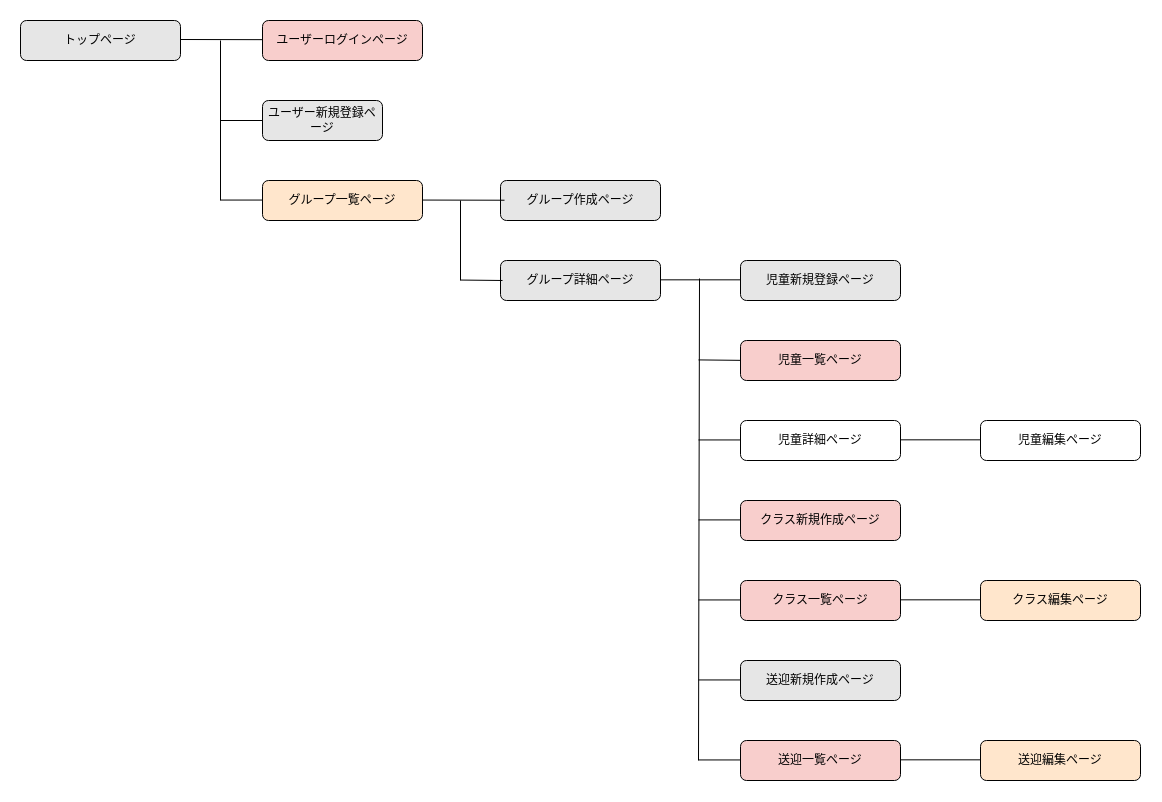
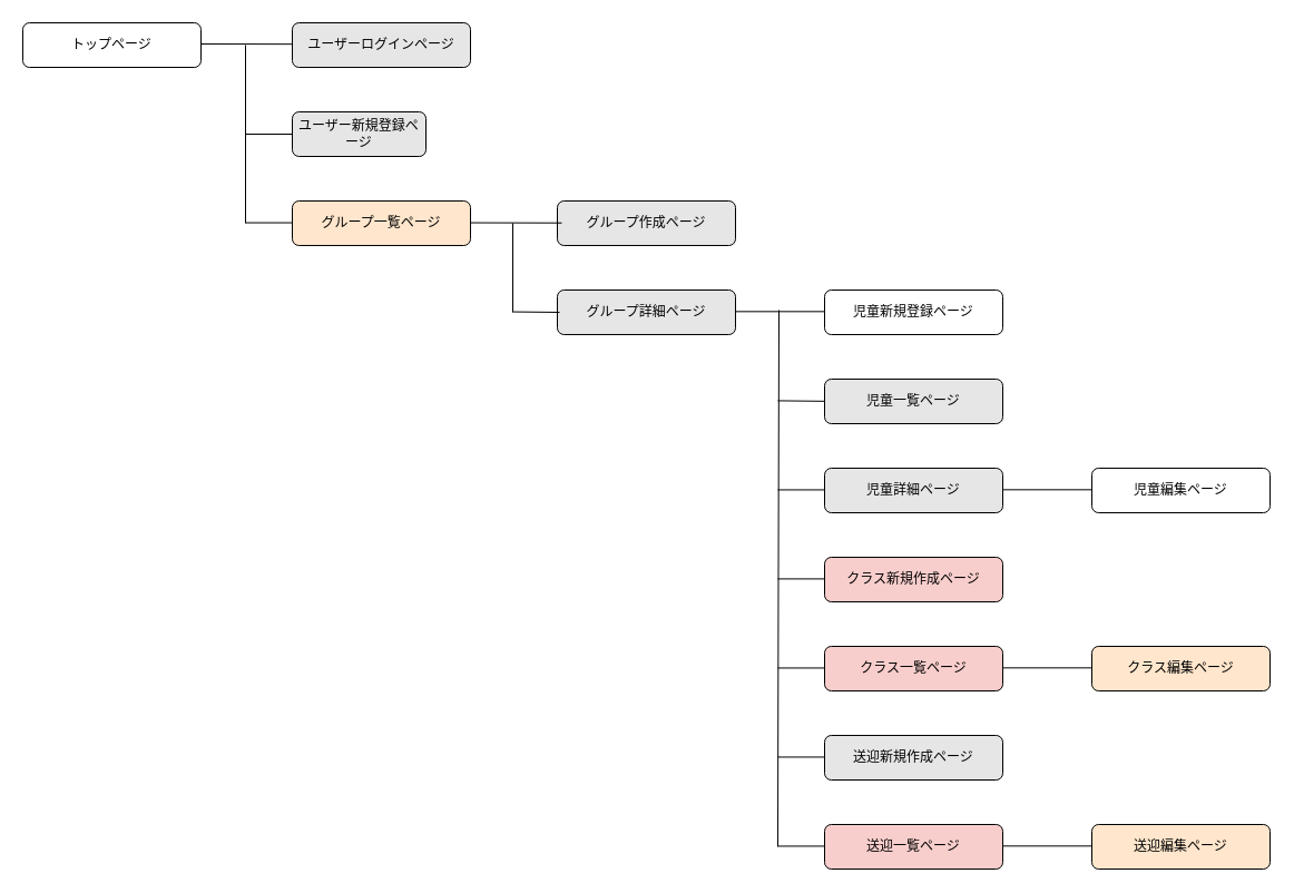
  <mxCell id="0" />
  <mxCell id="1" parent="0" />
- <mxCell id="2" value="トップページ" style="rounded=1;whiteSpace=wrap;html=1;fillColor=#E6E6E6;fontColor=#000000;strokeWidth=1;strokeColor=#000000;movable=1;cloneable=1;deletable=1;snapToPoint=0;" parent="1" vertex="1"><mxGeometry x="20" y="20" width="160" height="40" as="geometry" /></mxCell>
+ <mxCell id="2" value="トップページ" style="rounded=1;whiteSpace=wrap;html=1;fillColor=#ffffff;fontColor=#000000;strokeWidth=1;strokeColor=#000000;movable=1;cloneable=1;deletable=1;snapToPoint=0;" parent="1" vertex="1"><mxGeometry x="20" y="20" width="160" height="40" as="geometry" /></mxCell>
  <mxCell id="3" value="グループ詳細ページ" style="rounded=1;whiteSpace=wrap;html=1;fillColor=#E6E6E6;fontColor=#000000;strokeWidth=1;strokeColor=#000000;movable=1;cloneable=1;deletable=1;snapToPoint=0;" parent="1" vertex="1"><mxGeometry x="500" y="260" width="160" height="40" as="geometry" /></mxCell>
  <mxCell id="4" value="ユーザー新規登録ページ" style="rounded=1;whiteSpace=wrap;html=1;fillColor=#E6E6E6;fontColor=#000000;strokeWidth=1;strokeColor=#000000;movable=1;cloneable=1;deletable=1;snapToPoint=0;" parent="1" vertex="1"><mxGeometry x="262" y="100" width="120" height="40" as="geometry" /></mxCell>
- <mxCell id="5" value="ユーザーログインページ" style="rounded=1;whiteSpace=wrap;html=1;fillColor=#f8cecc;fontColor=#000000;strokeWidth=1;strokeColor=#000000;movable=1;cloneable=1;deletable=1;snapToPoint=0;" parent="1" vertex="1"><mxGeometry x="262" y="20" width="160" height="40" as="geometry" /></mxCell>
- <mxCell id="6" value="児童新規登録ページ" style="rounded=1;whiteSpace=wrap;html=1;fillColor=#E6E6E6;fontColor=#000000;strokeWidth=1;strokeColor=#000000;movable=1;cloneable=1;deletable=1;snapToPoint=0;" parent="1" vertex="1"><mxGeometry x="740" y="260" width="160" height="40" as="geometry" /></mxCell>
+ <mxCell id="5" value="ユーザーログインページ" style="rounded=1;whiteSpace=wrap;html=1;fillColor=#E6E6E6;fontColor=#000000;strokeWidth=1;strokeColor=#000000;movable=1;cloneable=1;deletable=1;snapToPoint=0;" parent="1" vertex="1"><mxGeometry x="262" y="20" width="160" height="40" as="geometry" /></mxCell>
+ <mxCell id="6" value="児童新規登録ページ" style="rounded=1;whiteSpace=wrap;html=1;fillColor=#ffffff;fontColor=#000000;strokeWidth=1;strokeColor=#000000;movable=1;cloneable=1;deletable=1;snapToPoint=0;" parent="1" vertex="1"><mxGeometry x="740" y="260" width="160" height="40" as="geometry" /></mxCell>
  <mxCell id="7" value="クラス一覧ページ" style="rounded=1;whiteSpace=wrap;html=1;fillColor=#f8cecc;fontColor=#000000;strokeWidth=1;strokeColor=#000000;movable=1;cloneable=1;deletable=1;snapToPoint=0;" parent="1" vertex="1"><mxGeometry x="740" y="580" width="160" height="40" as="geometry" /></mxCell>
- <mxCell id="8" value="児童詳細ページ" style="rounded=1;whiteSpace=wrap;html=1;fillColor=#ffffff;fontColor=#000000;strokeWidth=1;strokeColor=#000000;movable=1;cloneable=1;deletable=1;snapToPoint=0;" parent="1" vertex="1"><mxGeometry x="740" y="420" width="160" height="40" as="geometry" /></mxCell>
+ <mxCell id="8" value="児童詳細ページ" style="rounded=1;whiteSpace=wrap;html=1;fillColor=#E6E6E6;fontColor=#000000;strokeWidth=1;strokeColor=#000000;movable=1;cloneable=1;deletable=1;snapToPoint=0;" parent="1" vertex="1"><mxGeometry x="740" y="420" width="160" height="40" as="geometry" /></mxCell>
  <mxCell id="9" value="送迎新規作成ページ" style="rounded=1;whiteSpace=wrap;html=1;fillColor=#E6E6E6;fontColor=#000000;strokeWidth=1;strokeColor=#000000;movable=1;cloneable=1;deletable=1;snapToPoint=0;" parent="1" vertex="1"><mxGeometry x="740" y="660" width="160" height="40" as="geometry" /></mxCell>
  <mxCell id="10" value="送迎一覧ページ" style="rounded=1;whiteSpace=wrap;html=1;fillColor=#f8cecc;fontColor=#000000;strokeWidth=1;strokeColor=#000000;movable=1;cloneable=1;deletable=1;snapToPoint=0;" parent="1" vertex="1"><mxGeometry x="740" y="740" width="160" height="40" as="geometry" /></mxCell>
  <mxCell id="11" value="クラス新規作成ページ" style="rounded=1;whiteSpace=wrap;html=1;fillColor=#f8cecc;fontColor=#000000;strokeWidth=1;strokeColor=#000000;movable=1;cloneable=1;deletable=1;snapToPoint=0;" parent="1" vertex="1"><mxGeometry x="740" y="500" width="160" height="40" as="geometry" /></mxCell>
  <mxCell id="12" value="送迎編集ページ" style="rounded=1;whiteSpace=wrap;html=1;fillColor=#ffe6cc;fontColor=#000000;strokeWidth=1;strokeColor=#000000;movable=1;cloneable=1;deletable=1;snapToPoint=0;" parent="1" vertex="1"><mxGeometry x="980" y="740" width="160" height="40" as="geometry" /></mxCell>
  <mxCell id="13" value="クラス編集ページ" style="rounded=1;whiteSpace=wrap;html=1;fillColor=#ffe6cc;fontColor=#000000;strokeWidth=1;strokeColor=#000000;movable=1;cloneable=1;deletable=1;snapToPoint=0;" parent="1" vertex="1"><mxGeometry x="980" y="580" width="160" height="40" as="geometry" /></mxCell>
  <mxCell id="14" value="児童編集ページ" style="rounded=1;whiteSpace=wrap;html=1;fillColor=#ffffff;fontColor=#000000;strokeWidth=1;strokeColor=#000000;movable=1;cloneable=1;deletable=1;snapToPoint=0;" parent="1" vertex="1"><mxGeometry x="980" y="420" width="160" height="40" as="geometry" /></mxCell>
  <mxCell id="15" value="" style="endArrow=none;html=1;rounded=0;fontFamily=Helvetica;fontSize=12;fontColor=#000000;strokeColor=#000000;strokeWidth=1;" parent="1" edge="1"><mxGeometry width="50" height="50" relative="1" as="geometry"><mxPoint x="220" y="200" as="sourcePoint" /><mxPoint x="220" y="40" as="targetPoint" /></mxGeometry></mxCell>
  <mxCell id="16" value="" style="endArrow=none;html=1;rounded=0;fontFamily=Helvetica;fontSize=12;fontColor=#000000;strokeColor=#000000;strokeWidth=1;entryX=0;entryY=0.5;entryDx=0;entryDy=0;exitX=1;exitY=0.5;exitDx=0;exitDy=0;" parent="1" edge="1"><mxGeometry width="50" height="50" relative="1" as="geometry"><mxPoint x="660" y="279.33" as="sourcePoint" /><mxPoint x="740" y="279.33" as="targetPoint" /></mxGeometry></mxCell>
  <mxCell id="17" value="" style="endArrow=none;html=1;rounded=0;fontFamily=Helvetica;fontSize=12;fontColor=#000000;strokeColor=#000000;strokeWidth=1;entryX=0;entryY=0.5;entryDx=0;entryDy=0;exitX=1;exitY=0.5;exitDx=0;exitDy=0;" parent="1" edge="1"><mxGeometry width="50" height="50" relative="1" as="geometry"><mxPoint x="900" y="439.33" as="sourcePoint" /><mxPoint x="980" y="439.33" as="targetPoint" /></mxGeometry></mxCell>
  <mxCell id="18" value="" style="endArrow=none;html=1;rounded=0;fontFamily=Helvetica;fontSize=12;fontColor=#000000;strokeColor=#000000;strokeWidth=1;entryX=0;entryY=0.5;entryDx=0;entryDy=0;exitX=1;exitY=0.5;exitDx=0;exitDy=0;" parent="1" edge="1"><mxGeometry width="50" height="50" relative="1" as="geometry"><mxPoint x="900" y="599.33" as="sourcePoint" /><mxPoint x="980" y="599.33" as="targetPoint" /></mxGeometry></mxCell>
  <mxCell id="19" value="" style="endArrow=none;html=1;rounded=0;fontFamily=Helvetica;fontSize=12;fontColor=#000000;strokeColor=#000000;strokeWidth=1;entryX=0;entryY=0.5;entryDx=0;entryDy=0;exitX=1;exitY=0.5;exitDx=0;exitDy=0;" parent="1" edge="1"><mxGeometry width="50" height="50" relative="1" as="geometry"><mxPoint x="900" y="759.33" as="sourcePoint" /><mxPoint x="980" y="759.33" as="targetPoint" /></mxGeometry></mxCell>
  <mxCell id="20" value="" style="endArrow=none;html=1;rounded=0;fontFamily=Helvetica;fontSize=12;fontColor=#000000;strokeColor=#000000;strokeWidth=1;" parent="1" edge="1"><mxGeometry width="50" height="50" relative="1" as="geometry"><mxPoint x="698" y="760" as="sourcePoint" /><mxPoint x="699" y="278" as="targetPoint" /></mxGeometry></mxCell>
  <mxCell id="21" value="" style="endArrow=none;html=1;rounded=0;fontFamily=Helvetica;fontSize=12;fontColor=#000000;strokeColor=#000000;strokeWidth=1;entryX=0;entryY=0.5;entryDx=0;entryDy=0;" parent="1" target="4" edge="1"><mxGeometry width="50" height="50" relative="1" as="geometry"><mxPoint x="220" y="120" as="sourcePoint" /><mxPoint x="498" y="208" as="targetPoint" /></mxGeometry></mxCell>
  <mxCell id="22" value="" style="endArrow=none;html=1;rounded=0;fontFamily=Helvetica;fontSize=12;fontColor=#000000;strokeColor=#000000;strokeWidth=1;entryX=0;entryY=0.5;entryDx=0;entryDy=0;" parent="1" edge="1"><mxGeometry width="50" height="50" relative="1" as="geometry"><mxPoint x="460" y="279.55" as="sourcePoint" /><mxPoint x="502" y="279.99" as="targetPoint" /></mxGeometry></mxCell>
  <mxCell id="23" value="" style="endArrow=none;html=1;rounded=0;fontFamily=Helvetica;fontSize=12;fontColor=#000000;strokeColor=#000000;strokeWidth=1;entryX=0;entryY=0.5;entryDx=0;entryDy=0;" parent="1" edge="1"><mxGeometry width="50" height="50" relative="1" as="geometry"><mxPoint x="698" y="439.44" as="sourcePoint" /><mxPoint x="740" y="439.44" as="targetPoint" /></mxGeometry></mxCell>
  <mxCell id="24" value="" style="endArrow=none;html=1;rounded=0;fontFamily=Helvetica;fontSize=12;fontColor=#000000;strokeColor=#000000;strokeWidth=1;entryX=0;entryY=0.5;entryDx=0;entryDy=0;" parent="1" edge="1"><mxGeometry width="50" height="50" relative="1" as="geometry"><mxPoint x="698" y="599.44" as="sourcePoint" /><mxPoint x="740" y="599.44" as="targetPoint" /></mxGeometry></mxCell>
  <mxCell id="25" value="" style="endArrow=none;html=1;rounded=0;fontFamily=Helvetica;fontSize=12;fontColor=#000000;strokeColor=#000000;strokeWidth=1;entryX=0;entryY=0.5;entryDx=0;entryDy=0;" parent="1" edge="1"><mxGeometry width="50" height="50" relative="1" as="geometry"><mxPoint x="698" y="679.44" as="sourcePoint" /><mxPoint x="740" y="679.44" as="targetPoint" /></mxGeometry></mxCell>
  <mxCell id="26" value="" style="endArrow=none;html=1;rounded=0;fontFamily=Helvetica;fontSize=12;fontColor=#000000;strokeColor=#000000;strokeWidth=1;entryX=0;entryY=0.5;entryDx=0;entryDy=0;" parent="1" edge="1"><mxGeometry width="50" height="50" relative="1" as="geometry"><mxPoint x="698" y="759.44" as="sourcePoint" /><mxPoint x="740" y="759.44" as="targetPoint" /></mxGeometry></mxCell>
  <mxCell id="27" value="" style="endArrow=none;html=1;rounded=0;fontFamily=Helvetica;fontSize=12;fontColor=#000000;strokeColor=#000000;strokeWidth=1;entryX=0;entryY=0.5;entryDx=0;entryDy=0;" parent="1" edge="1"><mxGeometry width="50" height="50" relative="1" as="geometry"><mxPoint x="698" y="519.41" as="sourcePoint" /><mxPoint x="740" y="519.41" as="targetPoint" /></mxGeometry></mxCell>
  <mxCell id="28" value="グループ一覧ページ" style="rounded=1;whiteSpace=wrap;html=1;fillColor=#ffe6cc;fontColor=#000000;strokeWidth=1;strokeColor=#000000;movable=1;cloneable=1;deletable=1;snapToPoint=0;" parent="1" vertex="1"><mxGeometry x="262" y="180" width="160" height="40" as="geometry" /></mxCell>
  <mxCell id="29" value="グループ作成ページ" style="rounded=1;whiteSpace=wrap;html=1;fillColor=#E6E6E6;fontColor=#000000;strokeWidth=1;strokeColor=#000000;movable=1;cloneable=1;deletable=1;snapToPoint=0;" parent="1" vertex="1"><mxGeometry x="500" y="180" width="160" height="40" as="geometry" /></mxCell>
  <mxCell id="30" value="" style="endArrow=none;html=1;rounded=0;fontFamily=Helvetica;fontSize=12;fontColor=#000000;strokeColor=#000000;strokeWidth=1;entryX=0;entryY=0.5;entryDx=0;entryDy=0;" parent="1" edge="1"><mxGeometry width="50" height="50" relative="1" as="geometry"><mxPoint x="180" y="39" as="sourcePoint" /><mxPoint x="262" y="39.17" as="targetPoint" /></mxGeometry></mxCell>
  <mxCell id="31" value="" style="endArrow=none;html=1;rounded=0;fontFamily=Helvetica;fontSize=12;fontColor=#000000;strokeColor=#000000;strokeWidth=1;entryX=0;entryY=0.5;entryDx=0;entryDy=0;" parent="1" edge="1"><mxGeometry width="50" height="50" relative="1" as="geometry"><mxPoint x="422" y="199.55" as="sourcePoint" /><mxPoint x="504" y="199.72" as="targetPoint" /></mxGeometry></mxCell>
  <mxCell id="32" value="" style="endArrow=none;html=1;rounded=0;fontFamily=Helvetica;fontSize=12;fontColor=#000000;strokeColor=#000000;strokeWidth=1;entryX=0;entryY=0.5;entryDx=0;entryDy=0;" parent="1" edge="1"><mxGeometry width="50" height="50" relative="1" as="geometry"><mxPoint x="220" y="199.55" as="sourcePoint" /><mxPoint x="262" y="199.55" as="targetPoint" /></mxGeometry></mxCell>
- <mxCell id="33" value="児童一覧ページ" style="rounded=1;whiteSpace=wrap;html=1;fillColor=#f8cecc;fontColor=#000000;strokeWidth=1;strokeColor=#000000;movable=1;cloneable=1;deletable=1;snapToPoint=0;" parent="1" vertex="1"><mxGeometry x="740" y="340" width="160" height="40" as="geometry" /></mxCell>
+ <mxCell id="33" value="児童一覧ページ" style="rounded=1;whiteSpace=wrap;html=1;fillColor=#E6E6E6;fontColor=#000000;strokeWidth=1;strokeColor=#000000;movable=1;cloneable=1;deletable=1;snapToPoint=0;" parent="1" vertex="1"><mxGeometry x="740" y="340" width="160" height="40" as="geometry" /></mxCell>
  <mxCell id="34" value="" style="endArrow=none;html=1;rounded=0;fontFamily=Helvetica;fontSize=12;fontColor=#000000;strokeColor=#000000;strokeWidth=1;entryX=0;entryY=0.5;entryDx=0;entryDy=0;" parent="1" edge="1"><mxGeometry width="50" height="50" relative="1" as="geometry"><mxPoint x="698" y="359.41" as="sourcePoint" /><mxPoint x="740" y="359.85" as="targetPoint" /></mxGeometry></mxCell>
  <mxCell id="35" value="" style="endArrow=none;html=1;rounded=0;fontFamily=Helvetica;fontSize=12;fontColor=#000000;strokeColor=#000000;strokeWidth=1;" parent="1" edge="1"><mxGeometry width="50" height="50" relative="1" as="geometry"><mxPoint x="460" y="280" as="sourcePoint" /><mxPoint x="460" y="200" as="targetPoint" /></mxGeometry></mxCell>
